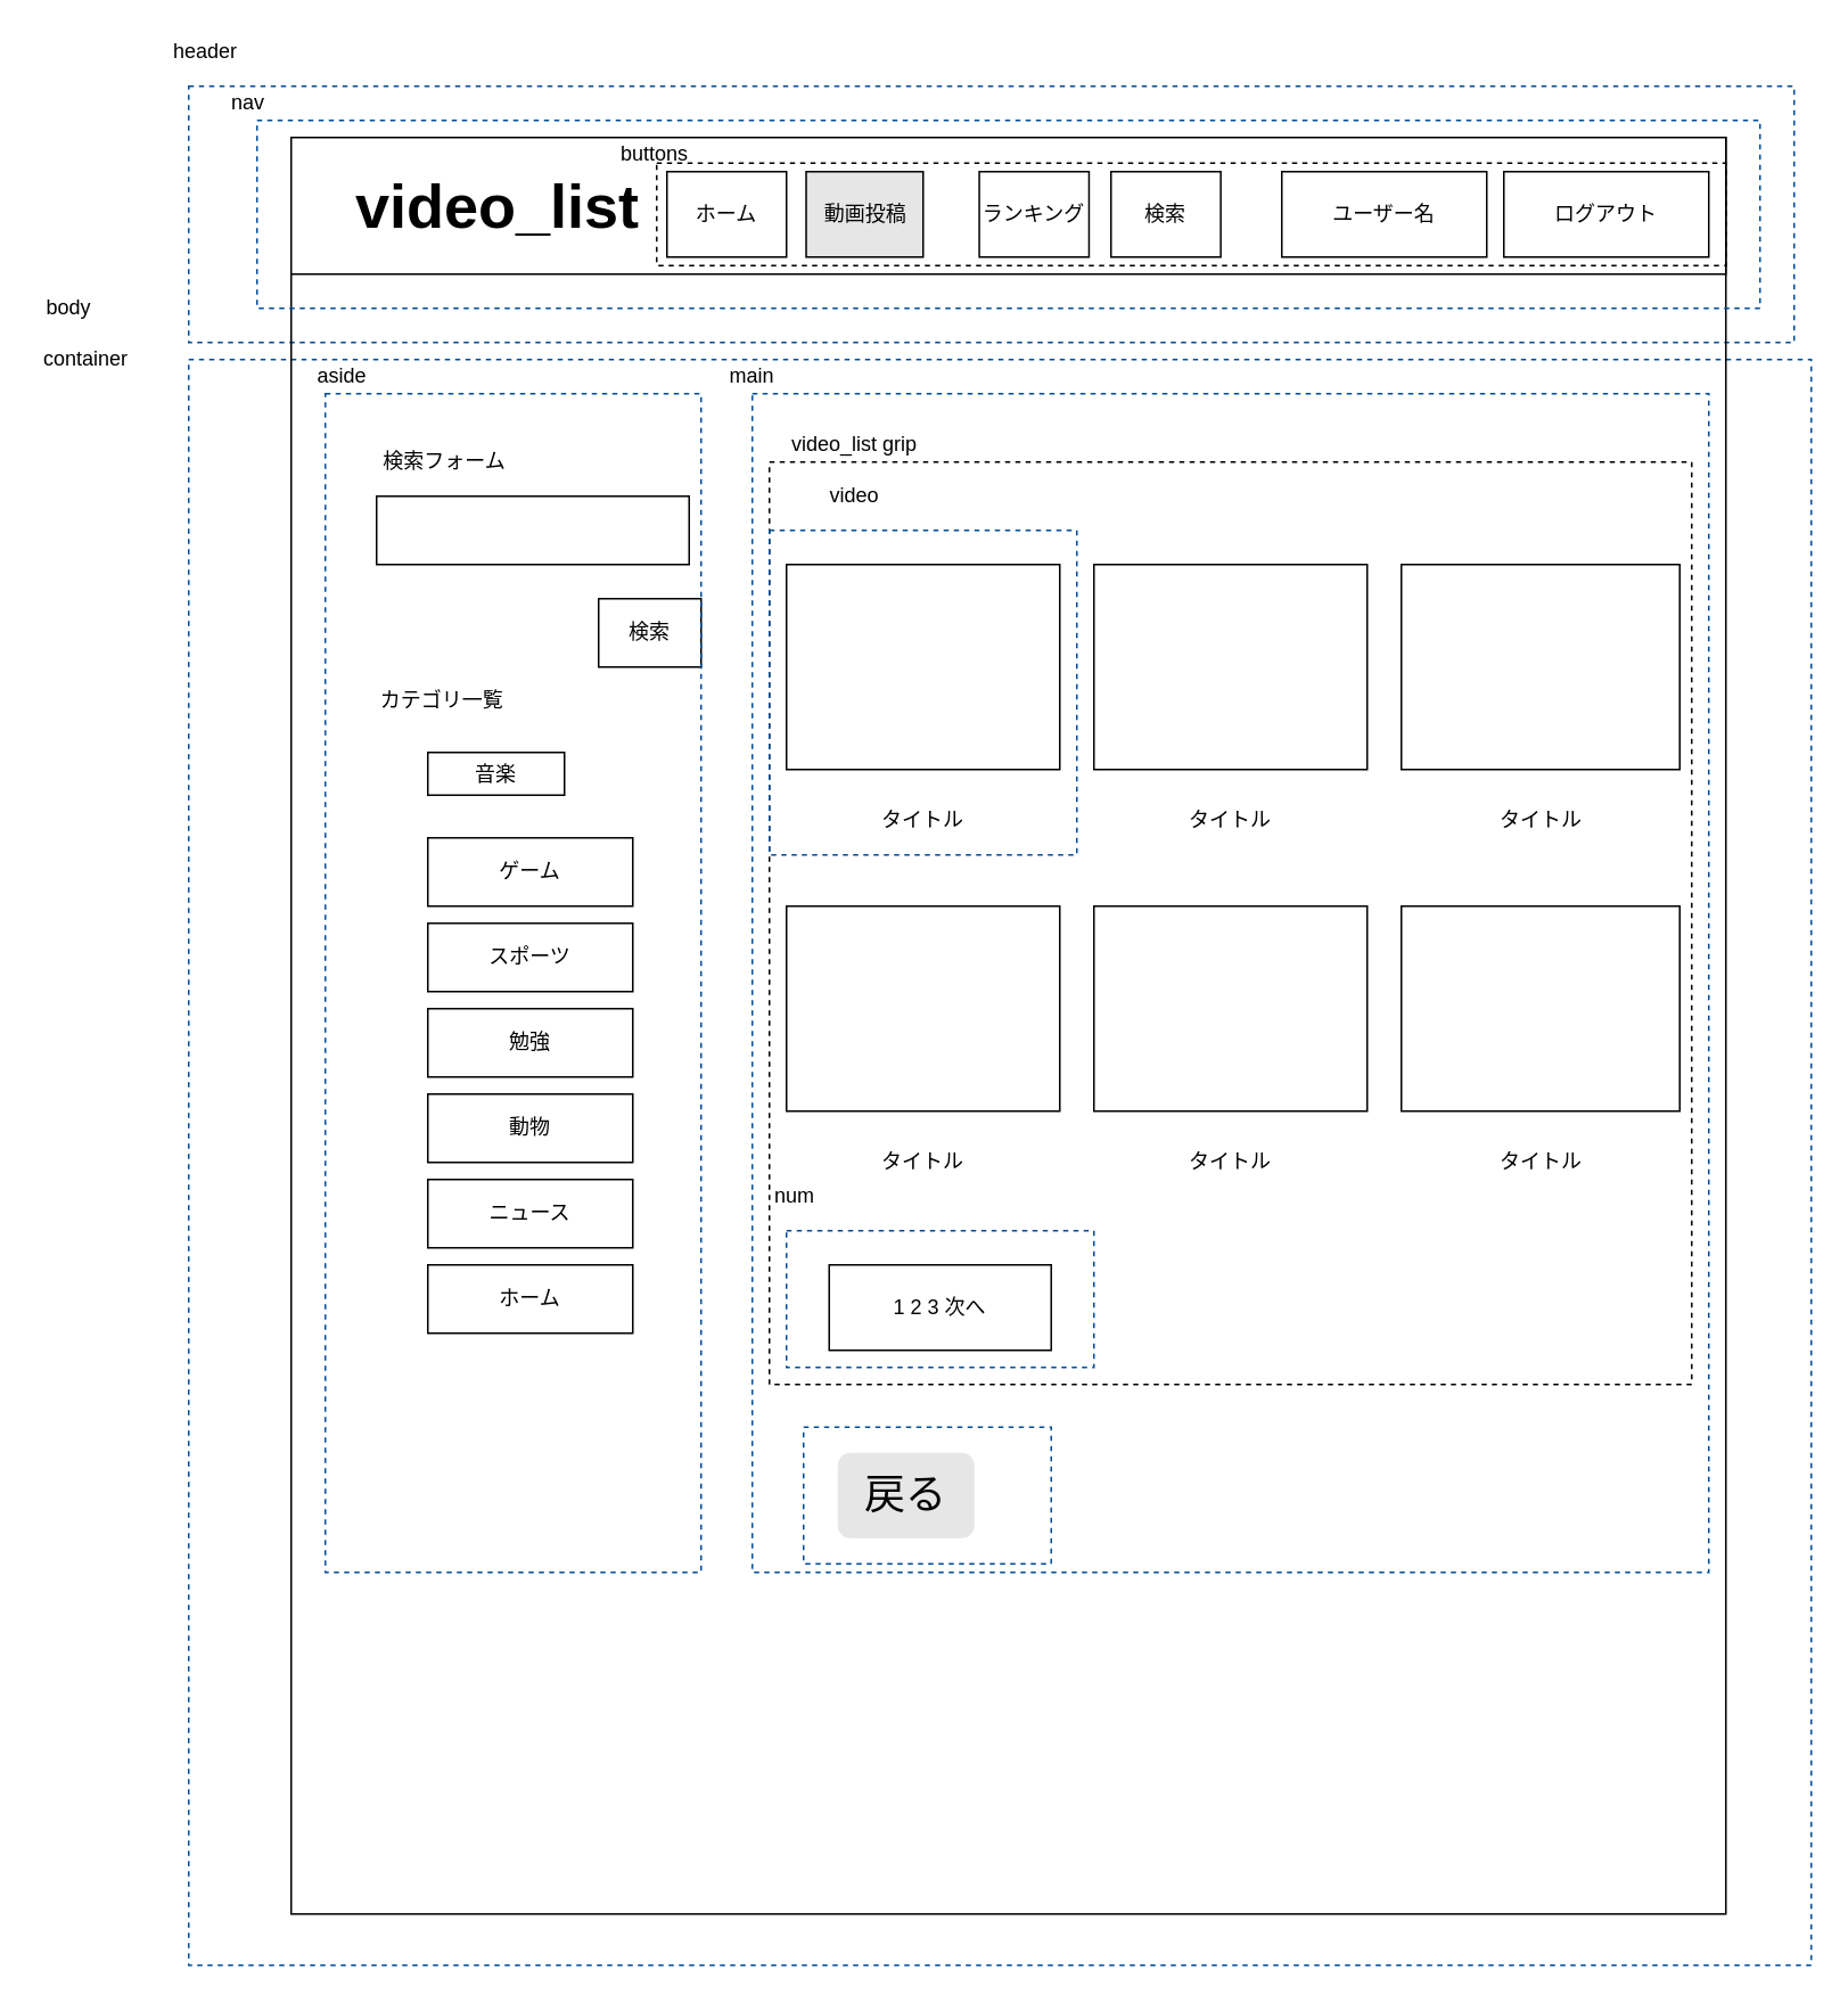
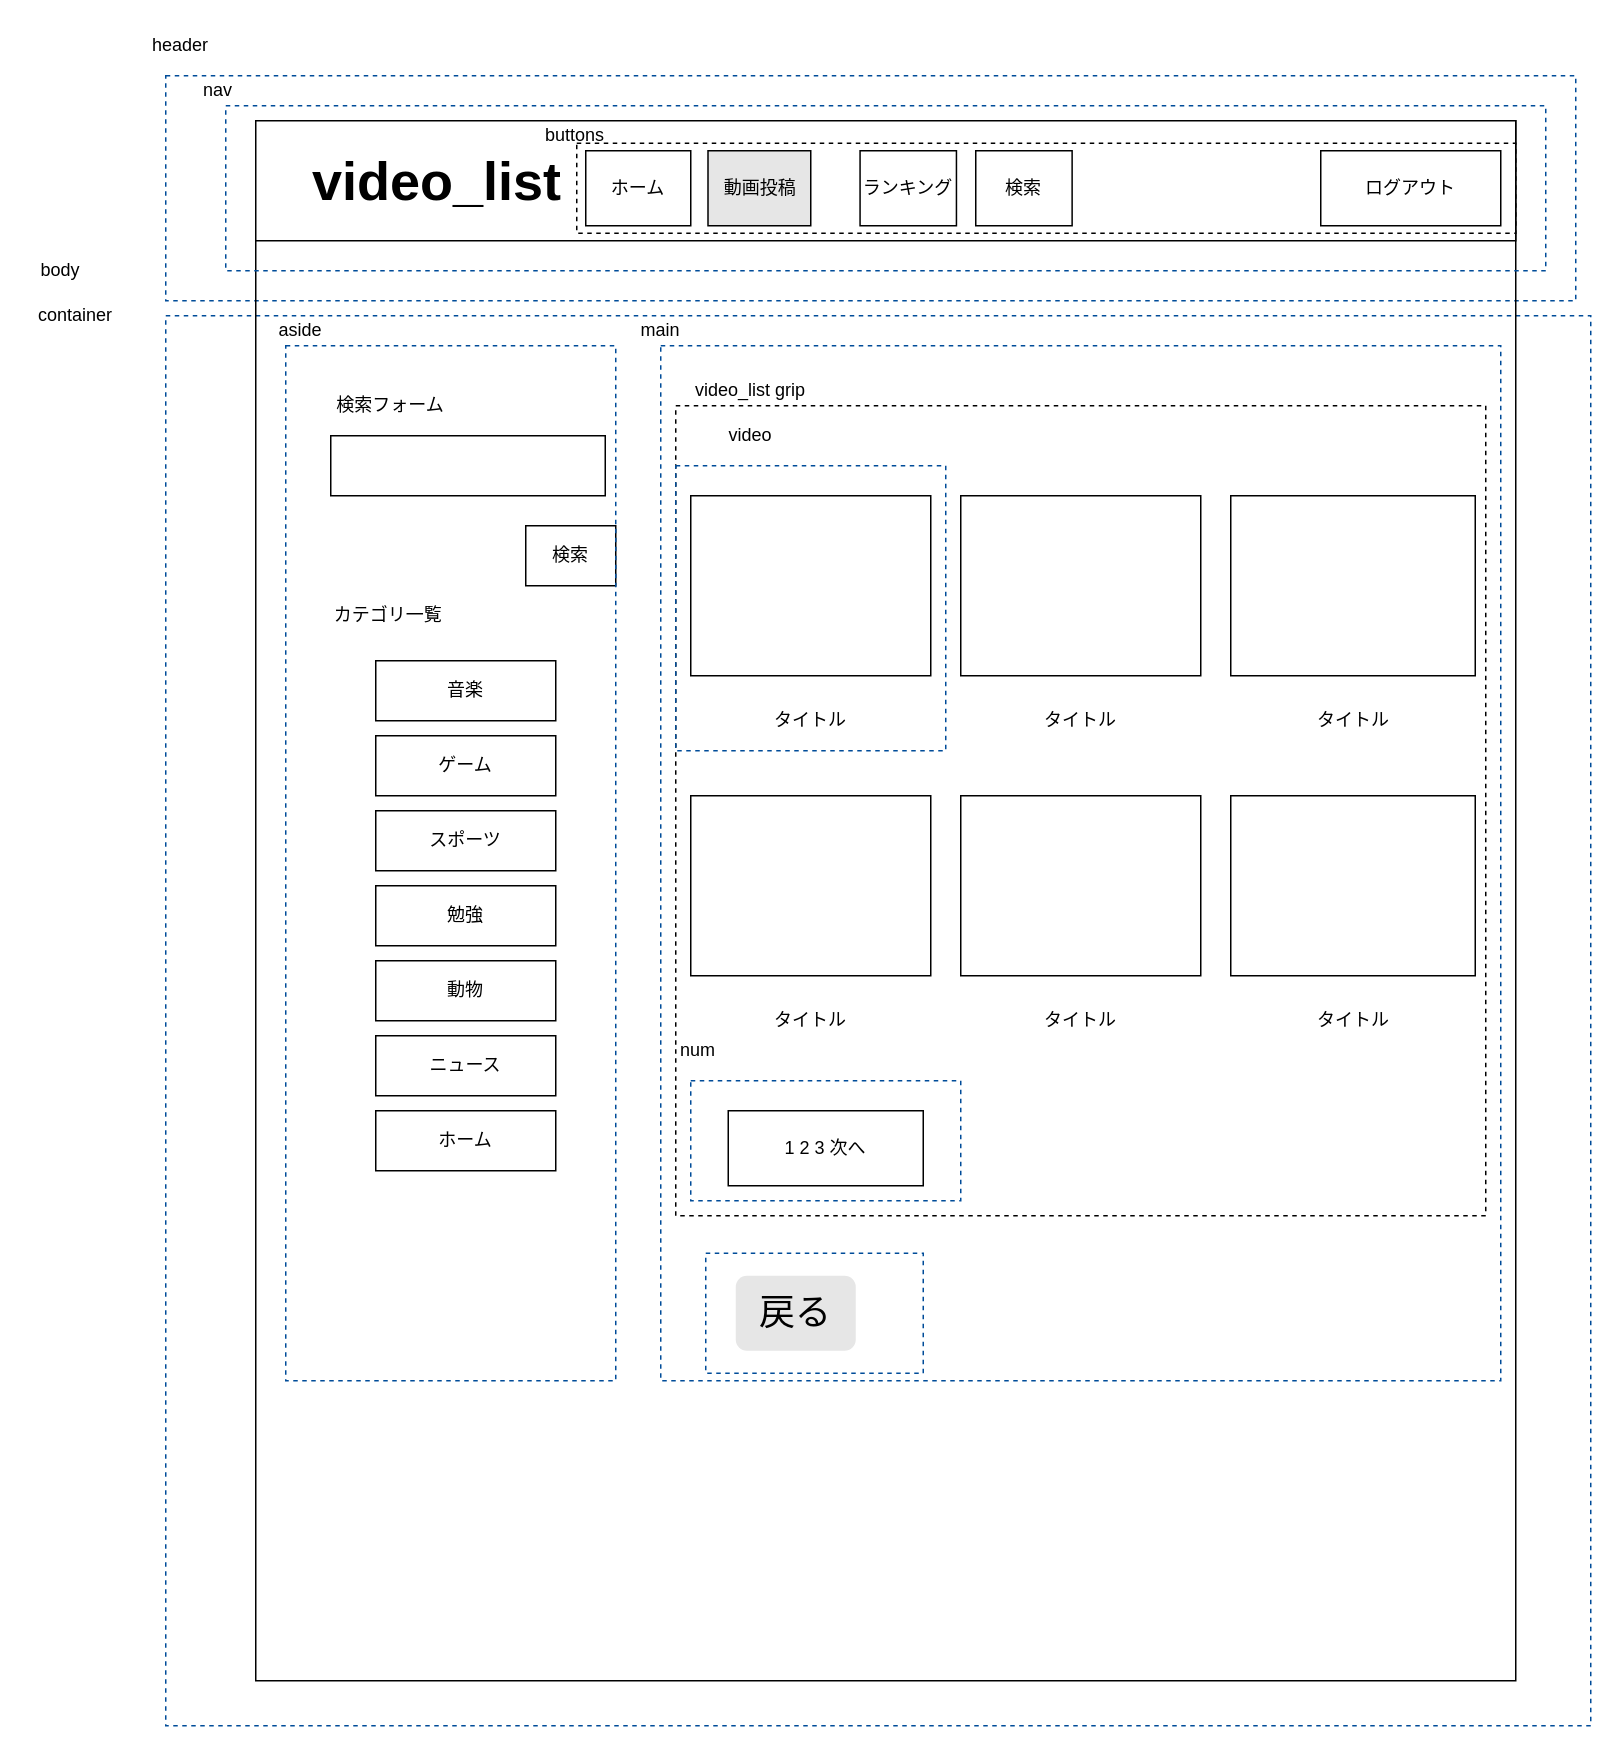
  <mxCell id="0" />
  <mxCell id="1" parent="0" />
  <mxCell id="2" value="" style="rounded=0;whiteSpace=wrap;html=1;dashed=1;strokeColor=#000000;fillColor=none;" parent="1" vertex="1"><mxGeometry x="450" y="270" width="540" height="540" as="geometry" /></mxCell>
  <mxCell id="3" value="" style="rounded=0;whiteSpace=wrap;html=1;fillColor=none;dashed=1;strokeColor=#004C99;" parent="1" vertex="1"><mxGeometry x="110" y="50" width="940" height="150" as="geometry" /></mxCell>
  <mxCell id="4" value="" style="rounded=0;whiteSpace=wrap;html=1;dashed=1;strokeColor=#004C99;fillColor=none;" parent="1" vertex="1"><mxGeometry x="110" y="210" width="950" height="940" as="geometry" /></mxCell>
  <mxCell id="5" value="" style="rounded=0;whiteSpace=wrap;html=1;fillColor=none;dashed=1;strokeColor=#004C99;" parent="1" vertex="1"><mxGeometry x="440" y="230" width="560" height="690" as="geometry" /></mxCell>
  <mxCell id="6" value="" style="rounded=0;whiteSpace=wrap;html=1;fillColor=none;" parent="1" vertex="1"><mxGeometry x="170" y="80" width="840" height="1040" as="geometry" /></mxCell>
  <mxCell id="7" value="&lt;font style=&quot;font-size: 36px&quot;&gt;&lt;b&gt;　video_list&lt;/b&gt;&lt;/font&gt;" style="rounded=0;whiteSpace=wrap;html=1;align=left;" parent="1" vertex="1"><mxGeometry x="170" y="80" width="840" height="80" as="geometry" /></mxCell>
- <mxCell id="8" value="ユーザー名" style="rounded=0;whiteSpace=wrap;html=1;" parent="1" vertex="1"><mxGeometry x="750" y="100" width="120" height="50" as="geometry" /></mxCell>
  <mxCell id="9" value="ログアウト" style="rounded=0;whiteSpace=wrap;html=1;" parent="1" vertex="1"><mxGeometry x="880" y="100" width="120" height="50" as="geometry" /></mxCell>
  <mxCell id="10" value="" style="rounded=0;whiteSpace=wrap;html=1;" parent="1" vertex="1"><mxGeometry x="460" y="330" width="160" height="120" as="geometry" /></mxCell>
  <mxCell id="11" value="" style="rounded=0;whiteSpace=wrap;html=1;" parent="1" vertex="1"><mxGeometry x="640" y="330" width="160" height="120" as="geometry" /></mxCell>
  <mxCell id="12" value="" style="rounded=0;whiteSpace=wrap;html=1;" parent="1" vertex="1"><mxGeometry x="820" y="330" width="163" height="120" as="geometry" /></mxCell>
  <mxCell id="13" value="タイトル" style="text;html=1;strokeColor=none;fillColor=none;align=center;verticalAlign=middle;whiteSpace=wrap;rounded=0;" parent="1" vertex="1"><mxGeometry x="480" y="460" width="120" height="40" as="geometry" /></mxCell>
  <mxCell id="14" value="タイトル" style="text;html=1;strokeColor=none;fillColor=none;align=center;verticalAlign=middle;whiteSpace=wrap;rounded=0;" parent="1" vertex="1"><mxGeometry x="660" y="460" width="120" height="40" as="geometry" /></mxCell>
  <mxCell id="15" value="タイトル" style="text;html=1;strokeColor=none;fillColor=none;align=center;verticalAlign=middle;whiteSpace=wrap;rounded=0;" parent="1" vertex="1"><mxGeometry x="841.5" y="460" width="120" height="40" as="geometry" /></mxCell>
  <mxCell id="16" value="" style="rounded=0;whiteSpace=wrap;html=1;" parent="1" vertex="1"><mxGeometry x="460" y="530" width="160" height="120" as="geometry" /></mxCell>
  <mxCell id="17" value="" style="rounded=0;whiteSpace=wrap;html=1;" parent="1" vertex="1"><mxGeometry x="640" y="530" width="160" height="120" as="geometry" /></mxCell>
  <mxCell id="18" value="" style="rounded=0;whiteSpace=wrap;html=1;" parent="1" vertex="1"><mxGeometry x="820" y="530" width="163" height="120" as="geometry" /></mxCell>
  <mxCell id="19" value="タイトル" style="text;html=1;strokeColor=none;fillColor=none;align=center;verticalAlign=middle;whiteSpace=wrap;rounded=0;" parent="1" vertex="1"><mxGeometry x="480" y="660" width="120" height="40" as="geometry" /></mxCell>
  <mxCell id="20" value="タイトル" style="text;html=1;strokeColor=none;fillColor=none;align=center;verticalAlign=middle;whiteSpace=wrap;rounded=0;" parent="1" vertex="1"><mxGeometry x="660" y="660" width="120" height="40" as="geometry" /></mxCell>
  <mxCell id="21" value="タイトル" style="text;html=1;strokeColor=none;fillColor=none;align=center;verticalAlign=middle;whiteSpace=wrap;rounded=0;" parent="1" vertex="1"><mxGeometry x="841.5" y="660" width="120" height="40" as="geometry" /></mxCell>
  <mxCell id="22" value="" style="rounded=0;whiteSpace=wrap;html=1;" parent="1" vertex="1"><mxGeometry x="220" y="290" width="183" height="40" as="geometry" /></mxCell>
  <mxCell id="23" value="検索フォーム" style="text;html=1;strokeColor=none;fillColor=none;align=center;verticalAlign=middle;whiteSpace=wrap;rounded=0;" parent="1" vertex="1"><mxGeometry x="220" y="260" width="80" height="20" as="geometry" /></mxCell>
  <mxCell id="24" value="検索" style="rounded=0;whiteSpace=wrap;html=1;" parent="1" vertex="1"><mxGeometry x="350" y="350" width="60" height="40" as="geometry" /></mxCell>
  <mxCell id="25" value="1 2 3 次へ" style="text;html=1;fillColor=none;align=center;verticalAlign=middle;whiteSpace=wrap;rounded=0;strokeColor=#000000;" parent="1" vertex="1"><mxGeometry x="485" y="740" width="130" height="50" as="geometry" /></mxCell>
  <mxCell id="26" value="" style="rounded=0;whiteSpace=wrap;html=1;fillColor=none;dashed=1;strokeColor=#004C99;" parent="1" vertex="1"><mxGeometry x="190" y="230" width="220" height="690" as="geometry" /></mxCell>
  <mxCell id="27" value="" style="rounded=0;whiteSpace=wrap;html=1;dashed=1;strokeColor=#004C99;fillColor=none;" parent="1" vertex="1"><mxGeometry x="460" y="720" width="180" height="80" as="geometry" /></mxCell>
  <mxCell id="28" value="main" style="text;html=1;strokeColor=none;fillColor=none;align=center;verticalAlign=middle;whiteSpace=wrap;rounded=0;dashed=1;" parent="1" vertex="1"><mxGeometry x="420" y="210" width="40" height="20" as="geometry" /></mxCell>
  <mxCell id="29" value="aside" style="text;html=1;strokeColor=none;fillColor=none;align=center;verticalAlign=middle;whiteSpace=wrap;rounded=0;dashed=1;" parent="1" vertex="1"><mxGeometry x="180" y="210" width="40" height="20" as="geometry" /></mxCell>
  <mxCell id="30" value="num" style="text;html=1;strokeColor=none;fillColor=none;align=center;verticalAlign=middle;whiteSpace=wrap;rounded=0;dashed=1;" parent="1" vertex="1"><mxGeometry x="445" y="690" width="40" height="20" as="geometry" /></mxCell>
  <mxCell id="31" value="header" style="text;html=1;strokeColor=none;fillColor=none;align=center;verticalAlign=middle;whiteSpace=wrap;rounded=0;dashed=1;" parent="1" vertex="1"><mxGeometry x="100" y="20" width="40" height="20" as="geometry" /></mxCell>
  <mxCell id="32" value="body" style="text;html=1;strokeColor=none;fillColor=none;align=center;verticalAlign=middle;whiteSpace=wrap;rounded=0;dashed=1;" parent="1" vertex="1"><mxGeometry x="20" y="170" width="40" height="20" as="geometry" /></mxCell>
  <mxCell id="33" value="ホーム" style="rounded=0;whiteSpace=wrap;html=1;" parent="1" vertex="1"><mxGeometry x="390" y="100" width="70" height="50" as="geometry" /></mxCell>
  <mxCell id="34" value="動画投稿" style="rounded=0;whiteSpace=wrap;html=1;fillColor=#e6e6e6;" parent="1" vertex="1"><mxGeometry x="471.5" y="100" width="68.5" height="50" as="geometry" /></mxCell>
  <mxCell id="35" value="ランキング" style="rounded=0;whiteSpace=wrap;html=1;" parent="1" vertex="1"><mxGeometry x="572.88" y="100" width="64.25" height="50" as="geometry" /></mxCell>
- <mxCell id="36" value="音楽" style="rounded=0;whiteSpace=wrap;html=1;" parent="1" vertex="1"><mxGeometry x="250" y="440" width="80" height="25" as="geometry" /></mxCell>
+ <mxCell id="36" value="音楽" style="rounded=0;whiteSpace=wrap;html=1;" parent="1" vertex="1"><mxGeometry x="250" y="440" width="120" height="40" as="geometry" /></mxCell>
  <mxCell id="37" value="ホーム" style="rounded=0;whiteSpace=wrap;html=1;" parent="1" vertex="1"><mxGeometry x="250" y="740" width="120" height="40" as="geometry" /></mxCell>
  <mxCell id="38" value="動物" style="rounded=0;whiteSpace=wrap;html=1;" parent="1" vertex="1"><mxGeometry x="250" y="640" width="120" height="40" as="geometry" /></mxCell>
  <mxCell id="39" value="ゲーム" style="rounded=0;whiteSpace=wrap;html=1;" parent="1" vertex="1"><mxGeometry x="250" y="490" width="120" height="40" as="geometry" /></mxCell>
  <mxCell id="40" value="スポーツ" style="rounded=0;whiteSpace=wrap;html=1;" parent="1" vertex="1"><mxGeometry x="250" y="540" width="120" height="40" as="geometry" /></mxCell>
  <mxCell id="41" value="勉強" style="rounded=0;whiteSpace=wrap;html=1;" parent="1" vertex="1"><mxGeometry x="250" y="590" width="120" height="40" as="geometry" /></mxCell>
  <mxCell id="42" value="カテゴリ一覧" style="text;html=1;strokeColor=none;fillColor=none;align=center;verticalAlign=middle;whiteSpace=wrap;rounded=0;" parent="1" vertex="1"><mxGeometry x="217.25" y="400" width="82.75" height="20" as="geometry" /></mxCell>
  <mxCell id="43" value="検索" style="rounded=0;whiteSpace=wrap;html=1;" parent="1" vertex="1"><mxGeometry x="650" y="100" width="64.25" height="50" as="geometry" /></mxCell>
  <mxCell id="44" value="" style="rounded=0;whiteSpace=wrap;html=1;fillColor=none;dashed=1;strokeColor=#004C99;" parent="1" vertex="1"><mxGeometry x="150" y="70" width="880" height="110" as="geometry" /></mxCell>
  <mxCell id="45" value="nav" style="text;html=1;strokeColor=none;fillColor=none;align=center;verticalAlign=middle;whiteSpace=wrap;rounded=0;dashed=1;" parent="1" vertex="1"><mxGeometry x="60" y="50" width="170" height="20" as="geometry" /></mxCell>
  <mxCell id="46" value="" style="rounded=0;whiteSpace=wrap;html=1;dashed=1;strokeColor=#000000;fillColor=none;" parent="1" vertex="1"><mxGeometry x="384" y="95" width="626" height="60" as="geometry" /></mxCell>
  <mxCell id="47" value="buttons" style="text;html=1;strokeColor=none;fillColor=none;align=center;verticalAlign=middle;whiteSpace=wrap;rounded=0;dashed=1;" parent="1" vertex="1"><mxGeometry x="363" y="80" width="40" height="20" as="geometry" /></mxCell>
  <mxCell id="48" value="container" style="text;html=1;strokeColor=none;fillColor=none;align=center;verticalAlign=middle;whiteSpace=wrap;rounded=0;dashed=1;" parent="1" vertex="1"><mxGeometry x="30" y="200" width="40" height="20" as="geometry" /></mxCell>
  <mxCell id="49" value="video_list grip" style="text;html=1;strokeColor=none;fillColor=none;align=center;verticalAlign=middle;whiteSpace=wrap;rounded=0;dashed=1;" parent="1" vertex="1"><mxGeometry x="450" y="250" width="100" height="20" as="geometry" /></mxCell>
  <mxCell id="50" value="&lt;font style=&quot;font-size: 24px&quot;&gt;戻る&lt;/font&gt;" style="text;html=1;strokeColor=none;align=center;verticalAlign=middle;whiteSpace=wrap;rounded=1;dashed=1;fillColor=#E6E6E6;" parent="1" vertex="1"><mxGeometry x="490" y="850" width="80" height="50" as="geometry" /></mxCell>
  <mxCell id="51" value="" style="rounded=0;whiteSpace=wrap;html=1;dashed=1;strokeColor=#004C99;fillColor=none;" parent="1" vertex="1"><mxGeometry x="450" y="310" width="180" height="190" as="geometry" /></mxCell>
  <mxCell id="52" value="video" style="text;html=1;strokeColor=none;fillColor=none;align=center;verticalAlign=middle;whiteSpace=wrap;rounded=0;dashed=1;" parent="1" vertex="1"><mxGeometry x="450" y="280" width="100" height="20" as="geometry" /></mxCell>
  <mxCell id="53" value="" style="rounded=0;whiteSpace=wrap;html=1;dashed=1;strokeColor=#004C99;fillColor=none;" parent="1" vertex="1"><mxGeometry x="470" y="835" width="145" height="80" as="geometry" /></mxCell>
  <mxCell id="54" value="ニュース" style="rounded=0;whiteSpace=wrap;html=1;" parent="1" vertex="1"><mxGeometry x="250" y="690" width="120" height="40" as="geometry" /></mxCell>
